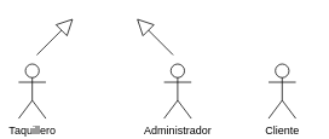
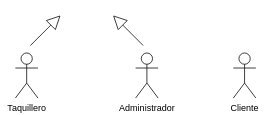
  <mxCell id="0" />
  <mxCell id="1" parent="0" />
  <mxCell id="2" value="Taquillero" style="shape=umlActor;verticalLabelPosition=bottom;verticalAlign=top;html=1;outlineConnect=0;" vertex="1" parent="1"><mxGeometry x="20" y="70" width="30" height="60" as="geometry" /></mxCell>
  <mxCell id="3" value="Administrador" style="shape=umlActor;verticalLabelPosition=bottom;verticalAlign=top;html=1;outlineConnect=0;" vertex="1" parent="1"><mxGeometry x="180" y="70" width="30" height="60" as="geometry" /></mxCell>
- <mxCell id="4" value="Cliente" style="shape=umlActor;verticalLabelPosition=bottom;verticalAlign=top;html=1;outlineConnect=0;" vertex="1" parent="1"><mxGeometry x="295" y="70" width="30" height="60" as="geometry" /></mxCell>
+ <mxCell id="4" value="Cliente" style="shape=umlActor;verticalLabelPosition=bottom;verticalAlign=top;html=1;outlineConnect=0;" vertex="1" parent="1"><mxGeometry x="310" y="70" width="30" height="60" as="geometry" /></mxCell>
  <mxCell id="5" value="" style="endArrow=block;endSize=16;endFill=0;html=1;rounded=0;" edge="1" parent="1"><mxGeometry width="160" relative="1" as="geometry"><mxPoint x="40" y="60" as="sourcePoint" /><mxPoint x="80" y="20" as="targetPoint" /></mxGeometry></mxCell>
  <mxCell id="6" value="" style="endArrow=block;endSize=16;endFill=0;html=1;rounded=0;" edge="1" parent="1"><mxGeometry width="160" relative="1" as="geometry"><mxPoint x="190" y="60" as="sourcePoint" /><mxPoint x="150" y="20" as="targetPoint" /></mxGeometry></mxCell>
